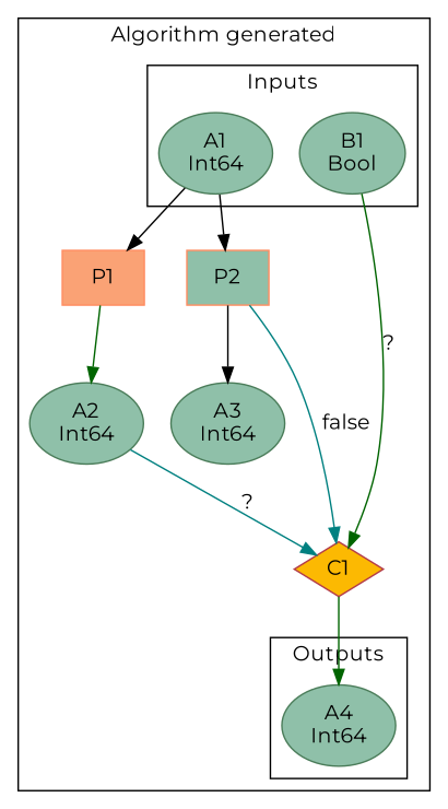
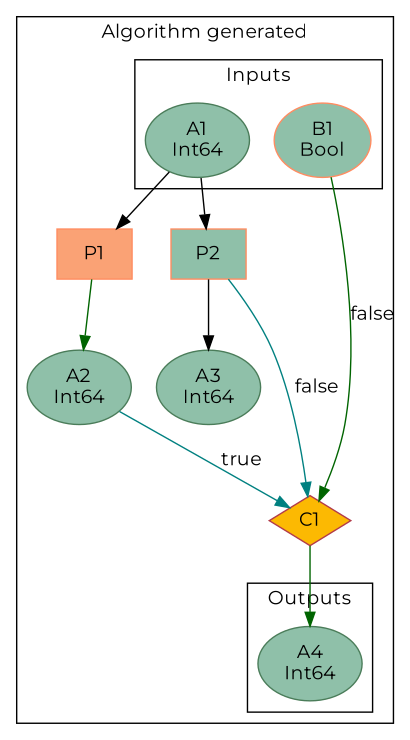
  digraph {
    compound=true
    fontname=Montserrat
    node [color="#4a7c59" fillcolor="#8fc0a9" fontname=Montserrat shape=ellipse style=filled]
    edge [color=black fontname=Montserrat]
    n1 [label="A1\nInt64"]
-   n2 [label="B1\nBool"]
+   n2 [color="#ff8c61" label="B1\nBool"]
    n3 [label="A4\nInt64"]
    n4 [label="A3\nInt64"]
    n5 [label="A2\nInt64"]
    n6 [color="#ff8c61" fillcolor="#faa275" label=P1 shape=rectangle]
    n7 [color="#ff8c61" label=P2 shape=rectangle]
    n8 [color="#b23a48" fillcolor="#fcb902" label=C1 shape=diamond]
    subgraph cluster_1 {
      label="Algorithm generated"
      n4
      n5
      n6
      n7
      n8
      subgraph cluster_2 {
        label=Inputs
        n1
        n2
      }
      subgraph cluster_3 {
        label=Outputs
        n3
      }
    }
    n1 -> n6
    n1 -> n7
-   n2 -> n8 [color=darkgreen label="?"]
-   n5 -> n8 [color=teal label="?"]
+   n2 -> n8 [color=darkgreen label=false]
+   n5 -> n8 [color=teal label=true]
    n6 -> n5 [color=darkgreen]
    n7 -> n4
    n7 -> n8 [color=teal label=false]
    n8 -> n3 [color=darkgreen]
  }
